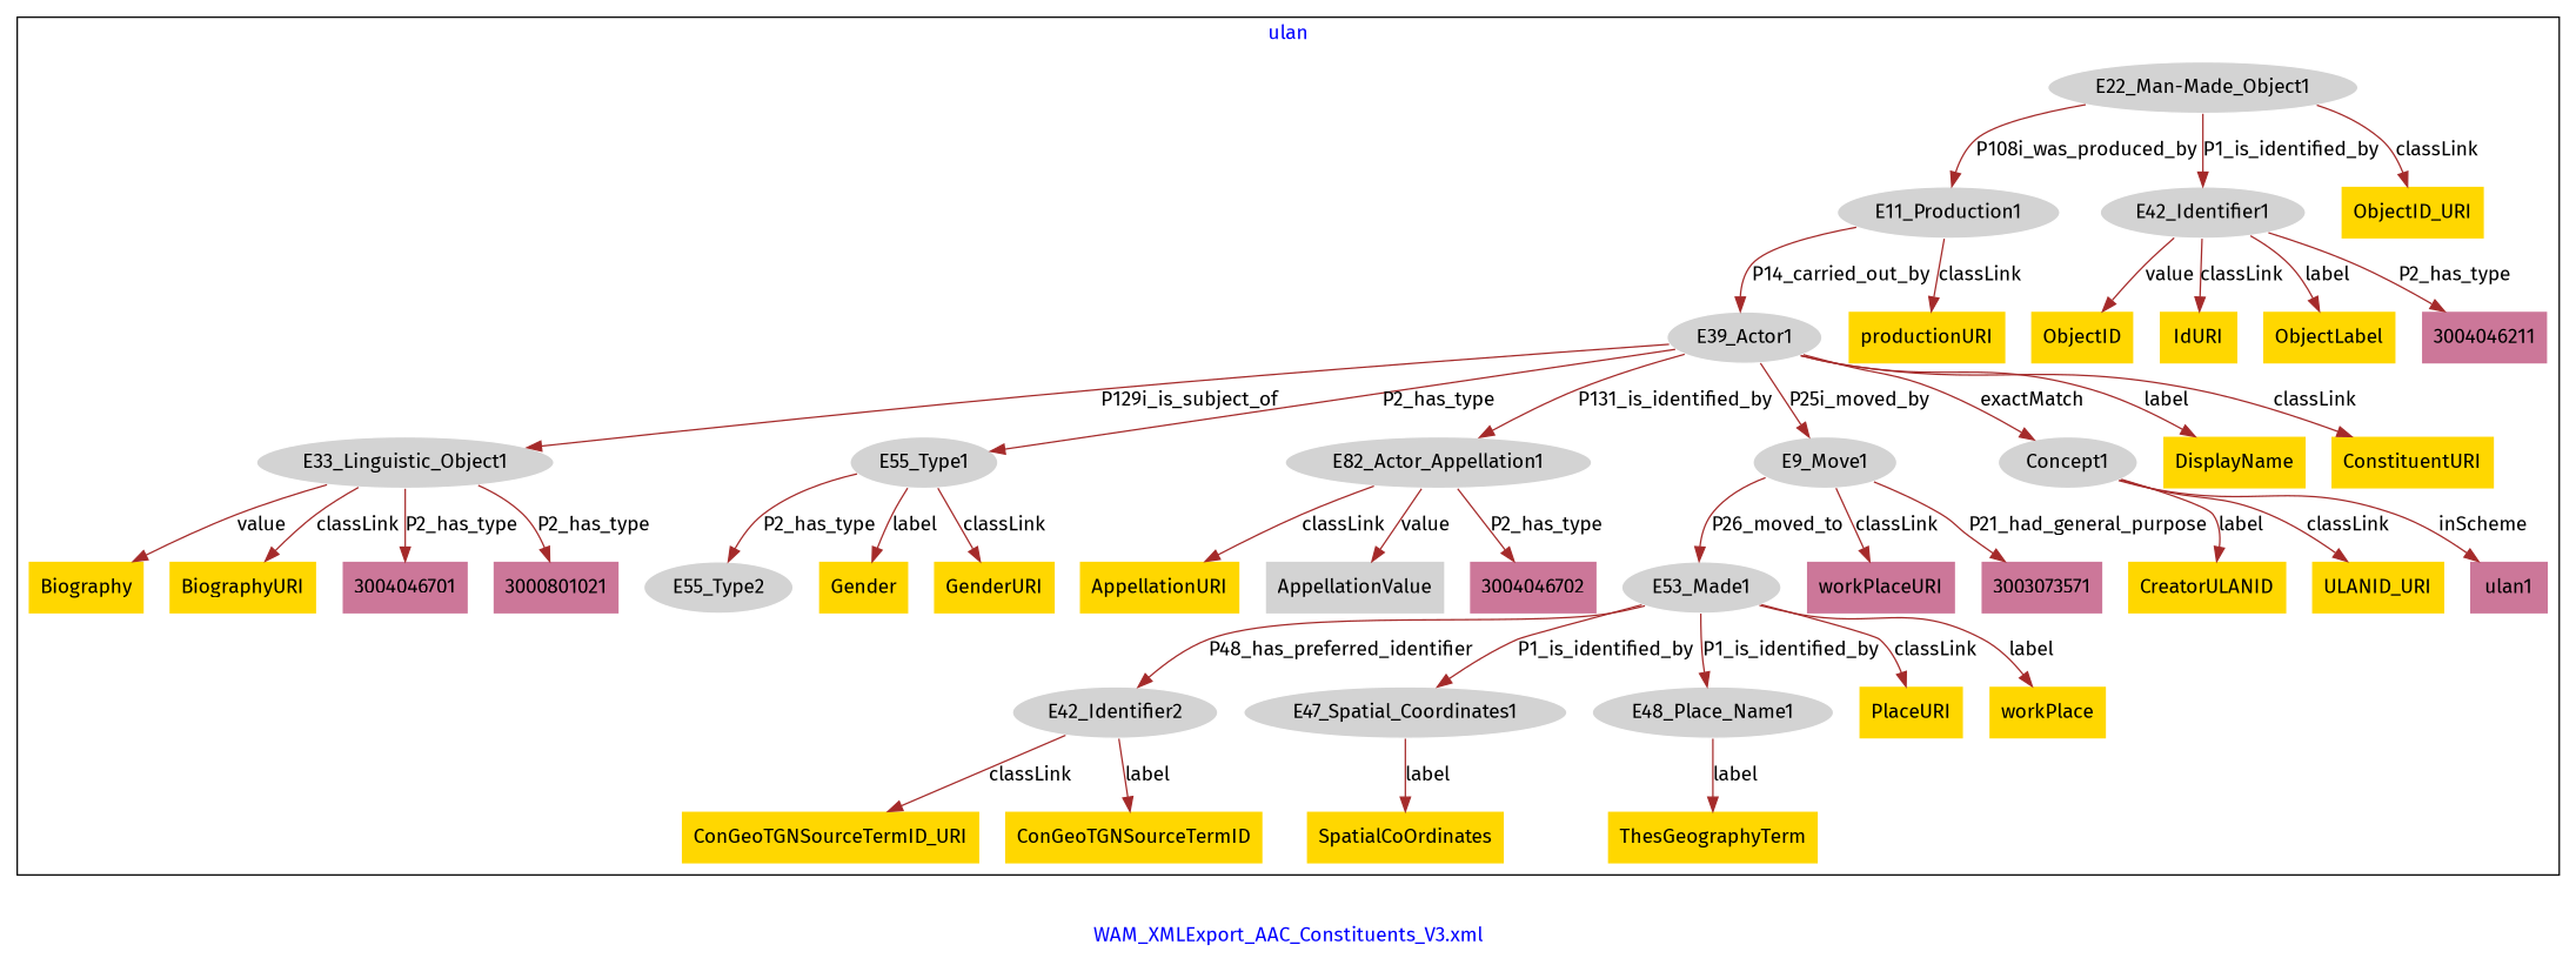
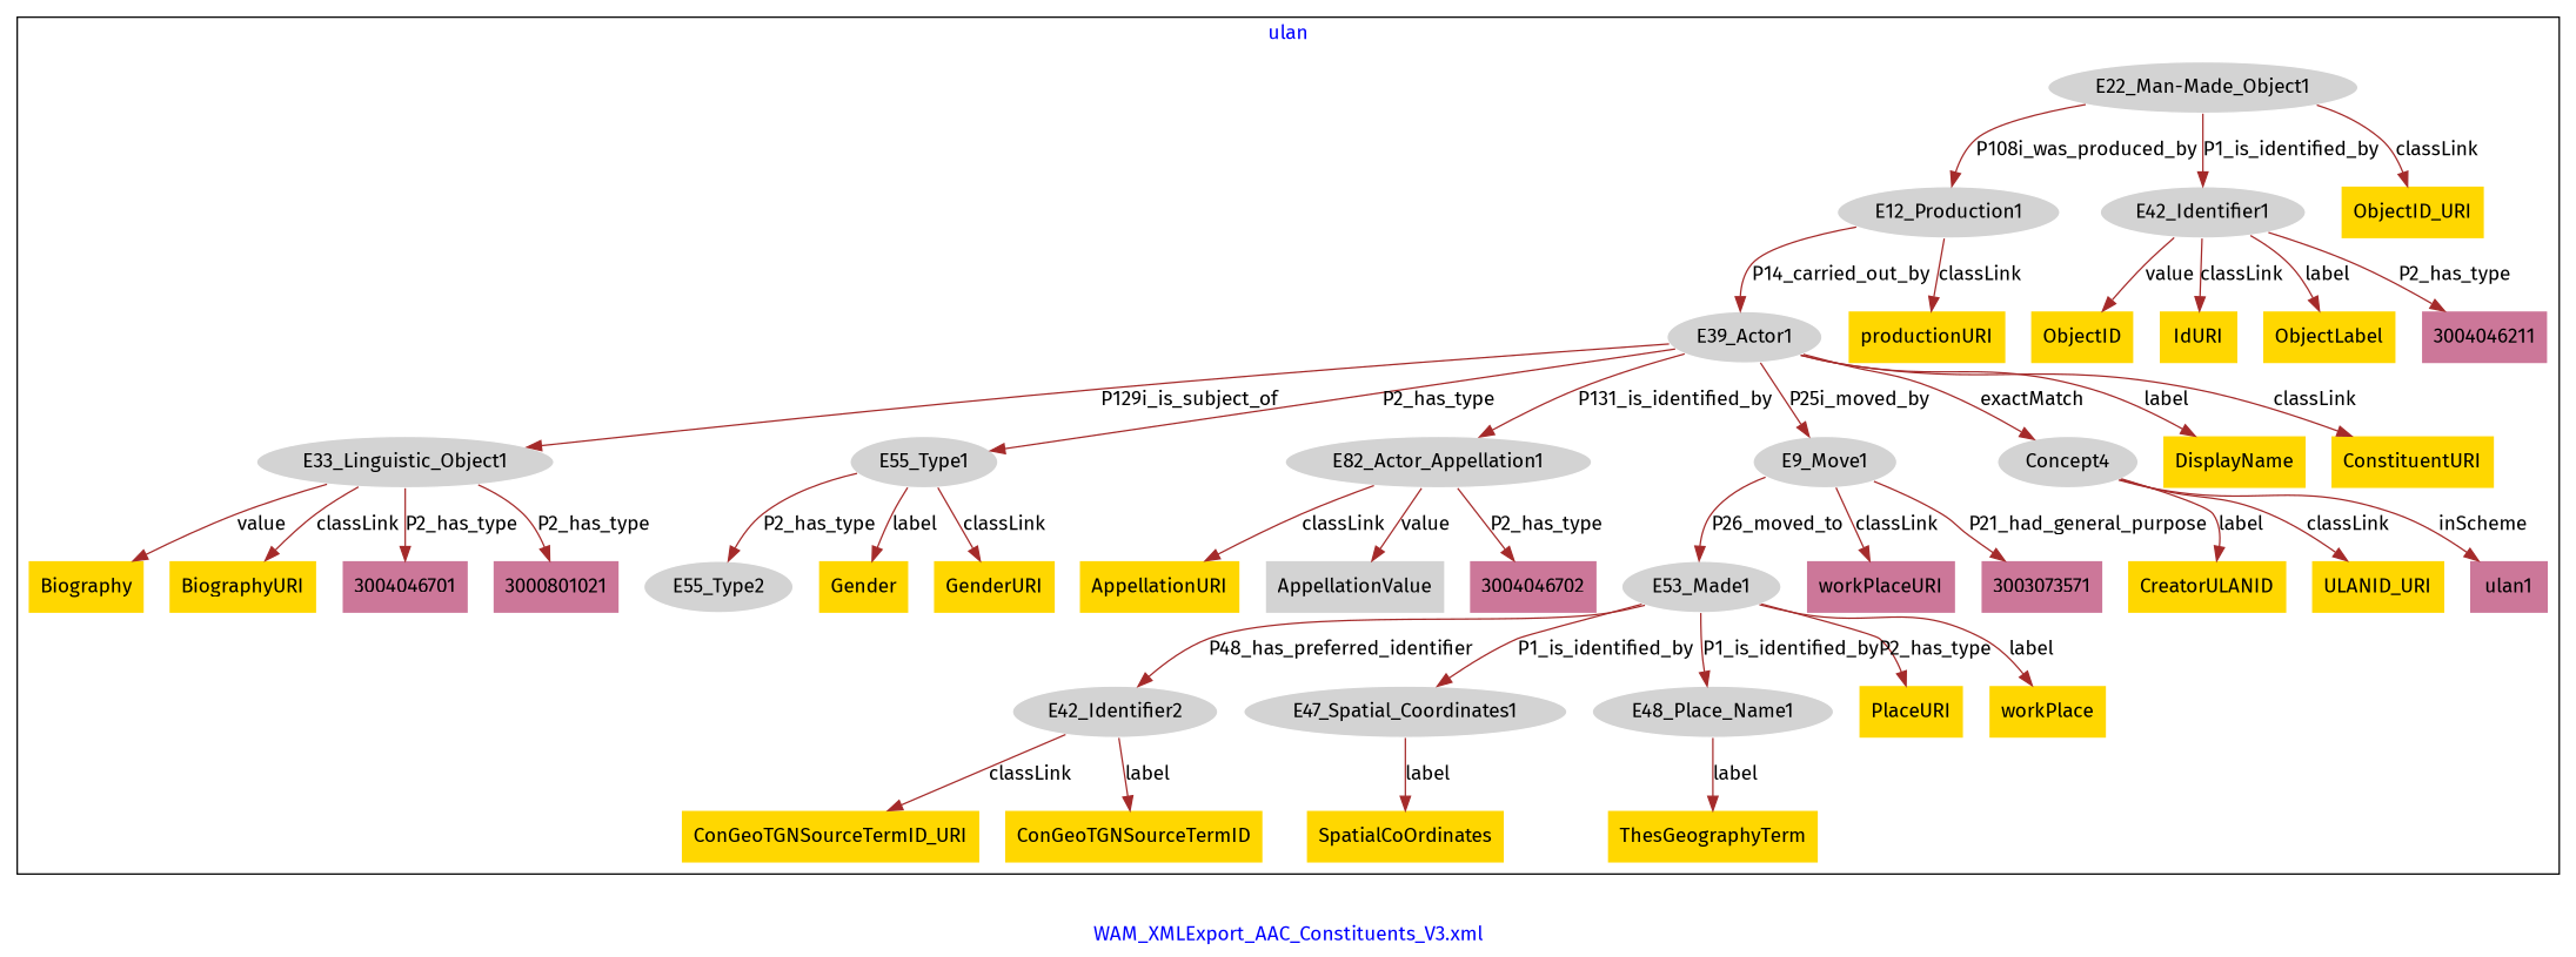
  digraph {
    fontcolor=blue
    fontname="Fira Sans"
    label="WAM_XMLExport_AAC_Constituents_V3.xml"
    remincross=true
    node [fillcolor=gold fontname="Fira Sans" style=filled shape=plaintext]
    edge [color=brown fontcolor=black fontname="Fira Sans"]
-   n1 [color=white fillcolor=lightgray label=E11_Production1 shape=""]
+   n1 [color=white fillcolor=lightgray label=E12_Production1 shape=""]
    n2 [color=white fillcolor=lightgray label=E39_Actor1 shape=""]
    n3 [color=white fillcolor=lightgray label="E22_Man-Made_Object1" shape=""]
    n4 [color=white fillcolor=lightgray label=E42_Identifier1 shape=""]
    n5 [color=white fillcolor=lightgray label=E33_Linguistic_Object1 shape=""]
    n6 [color=white fillcolor=lightgray label=E55_Type1 shape=""]
    n7 [color=white fillcolor=lightgray label=E82_Actor_Appellation1 shape=""]
    n8 [color=white fillcolor=lightgray label=E9_Move1 shape=""]
-   n9 [color=white fillcolor=lightgray label=Concept1 shape=""]
+   n9 [color=white fillcolor=lightgray label=Concept4 shape=""]
    n10 [color=white fillcolor=lightgray label=E53_Made1 shape=""]
    n11 [color=white fillcolor=lightgray label=E42_Identifier2 shape=""]
    n12 [color=white fillcolor=lightgray label=E47_Spatial_Coordinates1 shape=""]
    n13 [color=white fillcolor=lightgray label=E48_Place_Name1 shape=""]
    n14 [color=white fillcolor=lightgray label=E55_Type2 shape=""]
    n15 [label=Gender]
    n16 [label=ObjectID]
    n17 [label=CreatorULANID]
    n18 [label=IdURI]
    n19 [label=ObjectLabel]
    n20 [label=DisplayName]
    n21 [label=Biography]
    n22 [fillcolor="#CC7799" label=workPlaceURI]
    n23 [label=ObjectID_URI]
    n24 [label=BiographyURI]
    n25 [label=ConGeoTGNSourceTermID_URI]
    n26 [label=GenderURI]
    n27 [label=PlaceURI]
    n28 [label=AppellationURI]
    n29 [label=workPlace]
    n30 [label=ULANID_URI]
    n31 [fillcolor=lightgray label=AppellationValue]
    n32 [label=ThesGeographyTerm]
    n33 [label=ConGeoTGNSourceTermID]
    n34 [label=ConstituentURI]
    n35 [label=productionURI]
    n36 [label=SpatialCoOrdinates]
    n37 [fillcolor="#CC7799" label=3003073571]
    n38 [fillcolor="#CC7799" label=3004046211]
    n39 [fillcolor="#CC7799" label=ulan1]
    n40 [fillcolor="#CC7799" label=3004046701]
    n41 [fillcolor="#CC7799" label=3000801021]
    n42 [fillcolor="#CC7799" label=3004046702]
    subgraph cluster_1 {
      label=ulan
      n1
      n2
      n3
      n4
      n5
      n6
      n7
      n8
      n9
      n10
      n11
      n12
      n13
      n14
      n15
      n16
      n17
      n18
      n19
      n20
      n21
      n22
      n23
      n24
      n25
      n26
      n27
      n28
      n29
      n30
      n31
      n32
      n33
      n34
      n35
      n36
      n37
      n38
      n39
      n40
      n41
      n42
    }
    n1 -> n2 [label=P14_carried_out_by]
    n1 -> n35 [label=classLink]
    n2 -> n5 [label=P129i_is_subject_of]
    n2 -> n6 [label=P2_has_type]
    n2 -> n7 [label=P131_is_identified_by]
    n2 -> n8 [label=P25i_moved_by]
    n2 -> n9 [label=exactMatch]
    n2 -> n20 [label=label]
    n2 -> n34 [label=classLink]
    n3 -> n1 [label=P108i_was_produced_by]
    n3 -> n4 [label=P1_is_identified_by]
    n3 -> n23 [label=classLink]
    n4 -> n16 [label=value]
    n4 -> n18 [label=classLink]
    n4 -> n19 [label=label]
    n4 -> n38 [label=P2_has_type]
    n5 -> n21 [label=value]
    n5 -> n24 [label=classLink]
    n5 -> n40 [label=P2_has_type]
    n5 -> n41 [label=P2_has_type]
    n6 -> n14 [label=P2_has_type]
    n6 -> n15 [label=label]
    n6 -> n26 [label=classLink]
    n7 -> n28 [label=classLink]
    n7 -> n31 [label=value]
    n7 -> n42 [label=P2_has_type]
    n8 -> n10 [label=P26_moved_to]
    n8 -> n22 [label=classLink]
    n8 -> n37 [label=P21_had_general_purpose]
    n9 -> n17 [label=label]
    n9 -> n30 [label=classLink]
    n9 -> n39 [label=inScheme]
    n10 -> n11 [label=P48_has_preferred_identifier]
    n10 -> n12 [label=P1_is_identified_by]
    n10 -> n13 [label=P1_is_identified_by]
-   n10 -> n27 [label=classLink]
+   n10 -> n27 [label=P2_has_type]
    n10 -> n29 [label=label]
    n11 -> n25 [label=classLink]
    n11 -> n33 [label=label]
    n12 -> n36 [label=label]
    n13 -> n32 [label=label]
  }
